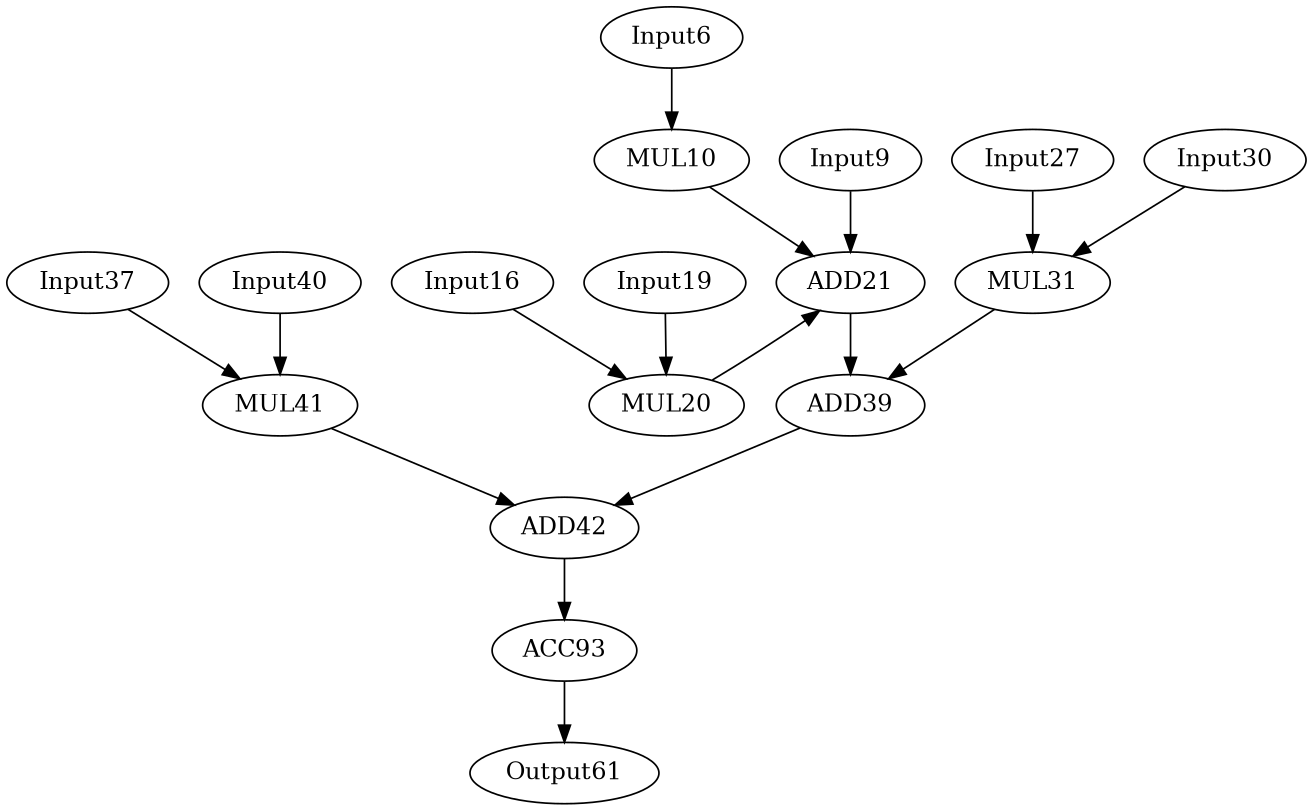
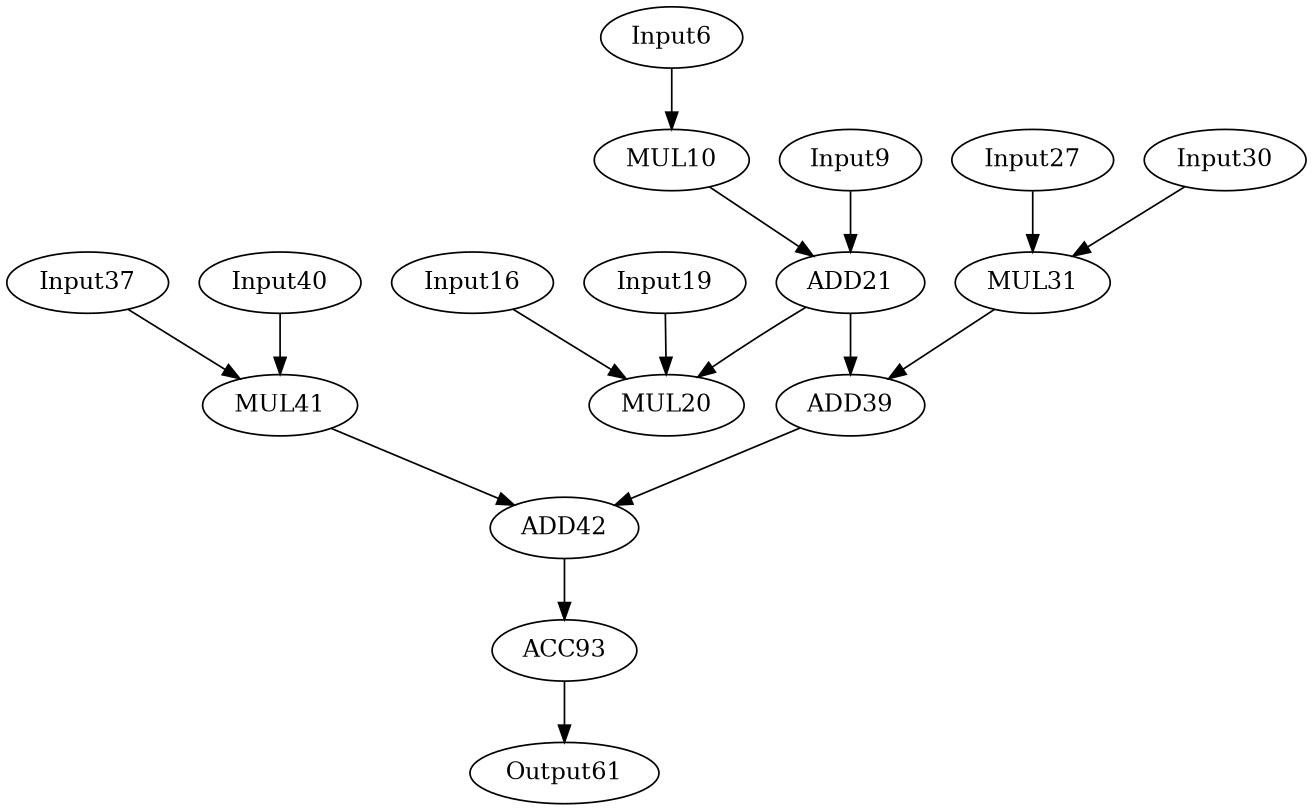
  digraph {
    node [opcode=input]
    edge [operand=0]
    Input6 [offset="0, 0" pattern="16, 8, -112, 32, 16, 32" ref_name=m1]
    MUL10 [opcode=mul]
    ADD21 [opcode=add]
    Input9 [offset="0, 0" pattern="512, 8, -3580, 32, -3708, 32" ref_name=m2]
    n5 [label=ADD39 opcode=add]
    Input16 [offset="0, 4" pattern="16, 8, -112, 32, 16, 32" ref_name=m1]
    MUL20 [opcode=mul]
    Input19 [offset="128, 0" pattern="512, 8, -3580, 32, -3708, 32" ref_name=m2]
    ADD42 [opcode=add]
    Input27 [offset="8, 0" pattern="16, 8, -112, 32, 16, 32" ref_name=m1]
    MUL31 [opcode=mul]
    Input30 [offset="256, 0" pattern="512, 8, -3580, 32, -3708, 32" ref_name=m2]
    ACC93 [acc_first=1 acc_params="0, 8, 1, 1024" opcode=acc]
    Input37 [offset="8, 4" pattern="16, 8, -112, 32, 16, 32" ref_name=m1]
    MUL41 [opcode=mul]
    Input40 [offset="384, 0" pattern="512, 8, -3580, 32, -3708, 32" ref_name=m2]
    Output61 [offset="0, 0" opcode=output pattern="0, 8, 4, 32, 4, 32" ref_name=prod]
    Input6 -> MUL10 [operand=1]
    MUL10 -> ADD21 [operand=1]
    ADD21 -> n5 [operand=1]
    Input9 -> ADD21
    n5 -> ADD42 [operand=1]
    Input16 -> MUL20 [operand=1]
-   MUL20 -> ADD21
+   ADD21 -> MUL20
    Input19 -> MUL20
    ADD42 -> ACC93
    Input27 -> MUL31 [operand=1]
    MUL31 -> n5
    Input30 -> MUL31
    ACC93 -> Output61 [operand=2]
    Input37 -> MUL41 [operand=1]
    MUL41 -> ADD42
    Input40 -> MUL41
  }
